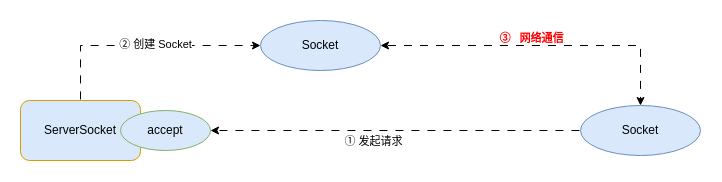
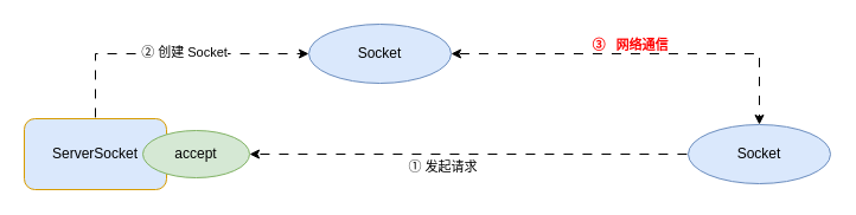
  <mxCell id="0" />
  <mxCell id="1" parent="0" />
  <mxCell id="2" style="edgeStyle=orthogonalEdgeStyle;rounded=0;orthogonalLoop=1;jettySize=auto;html=1;entryX=0.5;entryY=0;entryDx=0;entryDy=0;startArrow=classic;startFill=1;flowAnimation=1;" edge="1" parent="1" source="4" target="10"><mxGeometry relative="1" as="geometry" /></mxCell>
  <mxCell id="3" value="&lt;b&gt;&lt;font color=&quot;#ff0000&quot;&gt;③&amp;nbsp; &amp;nbsp;网络通信&lt;/font&gt;&lt;/b&gt;" style="edgeLabel;html=1;align=center;verticalAlign=middle;resizable=0;points=[];" vertex="1" connectable="0" parent="2"><mxGeometry x="0.006" y="-3" relative="1" as="geometry"><mxPoint x="-11" y="-11" as="offset" /></mxGeometry></mxCell>
  <mxCell id="4" value="Socket" style="ellipse;whiteSpace=wrap;html=1;fillColor=#dae8fc;strokeColor=#6c8ebf;" parent="1" vertex="1"><mxGeometry x="260" y="20" width="120" height="50" as="geometry" /></mxCell>
  <mxCell id="5" style="edgeStyle=orthogonalEdgeStyle;rounded=0;orthogonalLoop=1;jettySize=auto;html=1;entryX=0;entryY=0.5;entryDx=0;entryDy=0;exitX=0.5;exitY=0;exitDx=0;exitDy=0;flowAnimation=1;fontSize=15;" edge="1" parent="1" source="7" target="4"><mxGeometry relative="1" as="geometry"><Array as="points"><mxPoint x="80" y="45" /></Array></mxGeometry></mxCell>
  <mxCell id="6" value="② 创建 Socket" style="edgeLabel;html=1;align=center;verticalAlign=middle;resizable=0;points=[];" vertex="1" connectable="0" parent="5"><mxGeometry x="0.098" y="2" relative="1" as="geometry"><mxPoint as="offset" /></mxGeometry></mxCell>
  <mxCell id="7" value="ServerSocket" style="rounded=1;whiteSpace=wrap;html=1;fillColor=#dae8fc;strokeColor=#d79b00;" vertex="1" parent="1"><mxGeometry x="20" y="100" width="120" height="60" as="geometry" /></mxCell>
  <mxCell id="8" style="edgeStyle=orthogonalEdgeStyle;rounded=0;orthogonalLoop=1;jettySize=auto;html=1;entryX=1;entryY=0.5;entryDx=0;entryDy=0;flowAnimation=1;" edge="1" parent="1" source="10" target="11"><mxGeometry relative="1" as="geometry" /></mxCell>
  <mxCell id="9" value="① 发起请求" style="edgeLabel;html=1;align=center;verticalAlign=middle;resizable=0;points=[];" vertex="1" connectable="0" parent="8"><mxGeometry x="0.122" y="2" relative="1" as="geometry"><mxPoint y="8" as="offset" /></mxGeometry></mxCell>
  <mxCell id="10" value="Socket" style="ellipse;whiteSpace=wrap;html=1;fillColor=#dae8fc;strokeColor=#6c8ebf;" vertex="1" parent="1"><mxGeometry x="580" y="105" width="120" height="50" as="geometry" /></mxCell>
- <mxCell id="11" value="accept" style="ellipse;whiteSpace=wrap;html=1;fillColor=#dae8fc;strokeColor=#82b366;" vertex="1" parent="1"><mxGeometry x="120" y="110" width="90" height="40" as="geometry" /></mxCell>
+ <mxCell id="11" value="accept" style="ellipse;whiteSpace=wrap;html=1;fillColor=#d5e8d4;strokeColor=#82b366;" vertex="1" parent="1"><mxGeometry x="120" y="110" width="90" height="40" as="geometry" /></mxCell>
